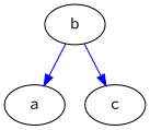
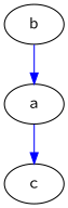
  digraph {
    fontname="Source Code Pro"
    node [alive=n fontname="Source Code Pro" type=C]
    edge [color=blue fontname="Source Code Pro"]
    b
    a
    c [tracked=n]
    b -> a
-   b -> c
+   a -> c
  }
